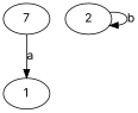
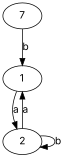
  digraph {
    d2tdocpreamble="\usetikzlibrary{automata}"
    d2tfigpreamble="\tikzstyle{every state}= [ draw=blue!50,very thick,fill=blue!20]  \tikzstyle{auto}= [fill=white]"
    fontname=Inter
    ranksep=0.5
    node [fontname=Inter style=state]
    edge [fontname=Inter lblstyle=auto topath="bend right"]
    n1 [label=7 style="state, initial, accepting"]
    n2 [label=1]
    n3 [label=2]
-   n1 -> n2 [label=a]
+   n1 -> n2 [label=b]
+   n2 -> n3 [label=a]
+   n3 -> n2 [label=a]
    n3 -> n3 [label=b topath="loop above"]
  }
